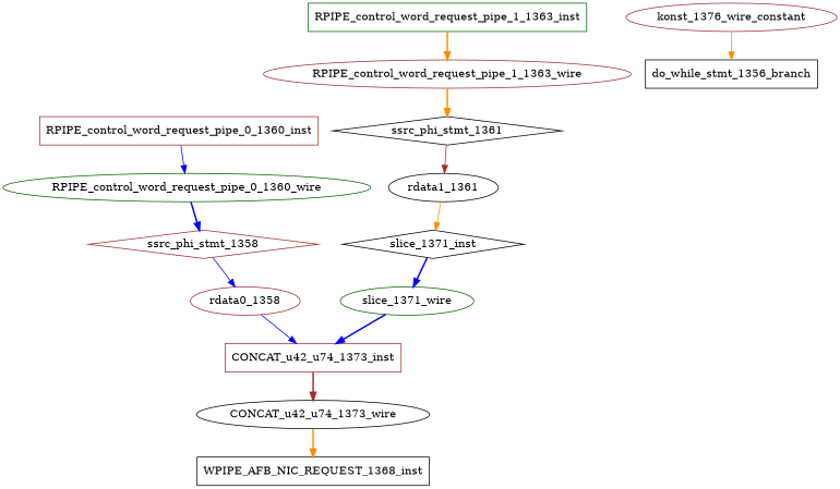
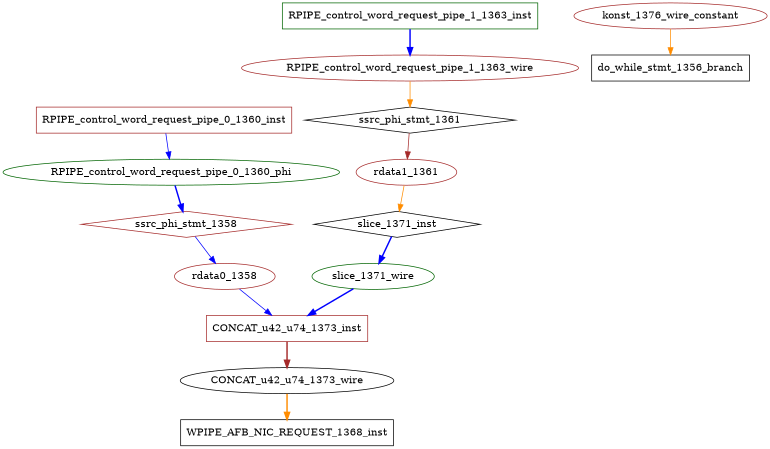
  digraph {
    node [color=black shape=ellipse]
    edge [color=blue style=solid]
    WPIPE_AFB_NIC_REQUEST_1368_inst [shape=rectangle]
    CONCAT_u42_u74_1373_wire
-   RPIPE_control_word_request_pipe_0_1360_wire [color=darkgreen]
+   RPIPE_control_word_request_pipe_0_1360_wire [color=darkgreen label=RPIPE_control_word_request_pipe_0_1360_phi]
    ssrc_phi_stmt_1358 [color=brown shape=diamond]
    rdata0_1358 [color=brown]
    RPIPE_control_word_request_pipe_1_1363_wire [color=brown]
    ssrc_phi_stmt_1361 [shape=diamond]
-   rdata1_1361
+   rdata1_1361 [color=brown]
    konst_1376_wire_constant [color=brown]
    do_while_stmt_1356_branch [shape=rectangle]
    CONCAT_u42_u74_1373_inst [color=brown shape=rectangle]
    slice_1371_inst [shape=diamond]
    slice_1371_wire [color=darkgreen]
    RPIPE_control_word_request_pipe_0_1360_inst [color=brown shape=rectangle]
    RPIPE_control_word_request_pipe_1_1363_inst [color=darkgreen shape=rectangle]
    CONCAT_u42_u74_1373_wire -> WPIPE_AFB_NIC_REQUEST_1368_inst [color=darkorange style=bold]
    RPIPE_control_word_request_pipe_0_1360_wire -> ssrc_phi_stmt_1358 [style=bold]
    ssrc_phi_stmt_1358 -> rdata0_1358
    rdata0_1358 -> CONCAT_u42_u74_1373_inst
-   RPIPE_control_word_request_pipe_1_1363_wire -> ssrc_phi_stmt_1361 [color=darkorange style=bold]
+   RPIPE_control_word_request_pipe_1_1363_wire -> ssrc_phi_stmt_1361 [color=darkorange]
    ssrc_phi_stmt_1361 -> rdata1_1361 [color=brown]
    rdata1_1361 -> slice_1371_inst [color=darkorange]
    konst_1376_wire_constant -> do_while_stmt_1356_branch [color=darkorange]
    CONCAT_u42_u74_1373_inst -> CONCAT_u42_u74_1373_wire [color=brown style=bold]
    slice_1371_inst -> slice_1371_wire [style=bold]
    slice_1371_wire -> CONCAT_u42_u74_1373_inst [style=bold]
    RPIPE_control_word_request_pipe_0_1360_inst -> RPIPE_control_word_request_pipe_0_1360_wire
-   RPIPE_control_word_request_pipe_1_1363_inst -> RPIPE_control_word_request_pipe_1_1363_wire [color=darkorange style=bold]
+   RPIPE_control_word_request_pipe_1_1363_inst -> RPIPE_control_word_request_pipe_1_1363_wire [style=bold]
  }
